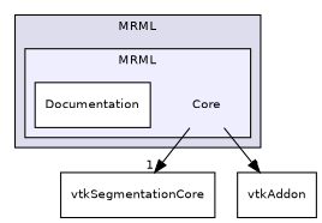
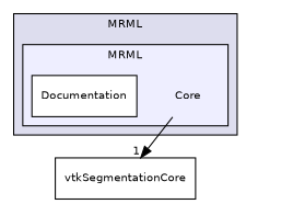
  digraph {
    compound=true
    node [fontname=Helvetica fontsize=10 shape=box]
    edge [labeldistance=1.5 labelfontname=Helvetica labelfontsize=10]
    n1 [label=Core shape=plaintext]
    n2 [color=black fillcolor=white label=Documentation style=filled]
    n3 [label=vtkSegmentationCore]
-   n4 [label=vtkAddon]
    subgraph cluster_1 {
      bgcolor="#ddddee"
      fontname=Helvetica
      fontsize=10
      label=MRML
      pencolor=black
      subgraph cluster_2 {
        bgcolor="#eeeeff"
        fontname=Helvetica
        fontsize=10
        pencolor=black
        n1
        n2
      }
    }
    n1 -> n3 [headlabel=1]
-   n1 -> n4 [headlabel=3]
  }
